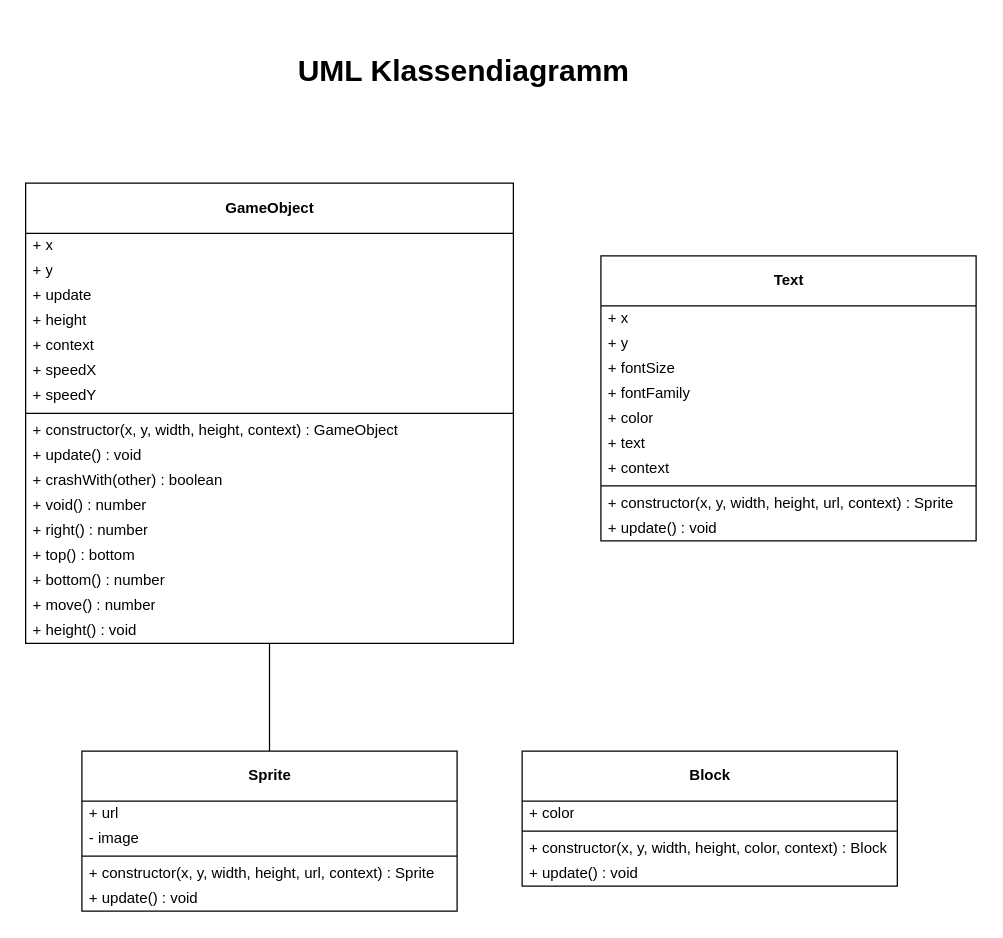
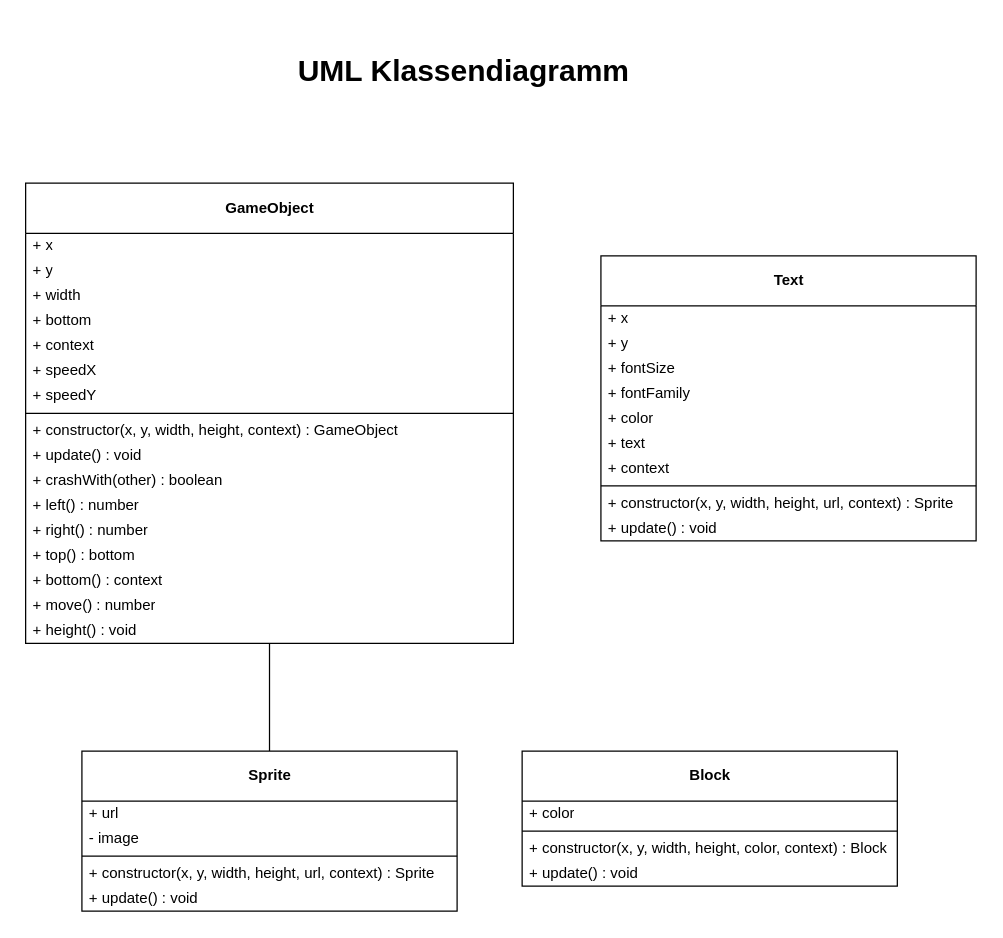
  <mxCell id="0" />
  <mxCell id="1" parent="0" />
  <mxCell id="2" value="&lt;b&gt;GameObject&lt;/b&gt;" style="swimlane;fontStyle=0;align=center;verticalAlign=middle;childLayout=stackLayout;horizontal=1;startSize=40;horizontalStack=0;resizeParent=1;resizeParentMax=0;resizeLast=0;collapsible=0;marginBottom=0;html=1;strokeColor=default;fillColor=default;" vertex="1" parent="1"><mxGeometry x="20" y="146" width="390" height="368" as="geometry" /></mxCell>
  <mxCell id="3" value="+ x" style="text;html=1;strokeColor=none;fillColor=none;align=left;verticalAlign=middle;spacingLeft=4;spacingRight=4;overflow=hidden;rotatable=0;points=[[0,0.5],[1,0.5]];portConstraint=eastwest;" vertex="1" parent="2"><mxGeometry y="40" width="390" height="20" as="geometry" /></mxCell>
  <mxCell id="4" value="+ y" style="text;html=1;strokeColor=none;fillColor=none;align=left;verticalAlign=middle;spacingLeft=4;spacingRight=4;overflow=hidden;rotatable=0;points=[[0,0.5],[1,0.5]];portConstraint=eastwest;" vertex="1" parent="2"><mxGeometry y="60" width="390" height="20" as="geometry" /></mxCell>
- <mxCell id="5" value="+ update" style="text;html=1;strokeColor=none;fillColor=none;align=left;verticalAlign=middle;spacingLeft=4;spacingRight=4;overflow=hidden;rotatable=0;points=[[0,0.5],[1,0.5]];portConstraint=eastwest;" vertex="1" parent="2"><mxGeometry y="80" width="390" height="20" as="geometry" /></mxCell>
- <mxCell id="6" value="+ height" style="text;html=1;strokeColor=none;fillColor=none;align=left;verticalAlign=middle;spacingLeft=4;spacingRight=4;overflow=hidden;rotatable=0;points=[[0,0.5],[1,0.5]];portConstraint=eastwest;" vertex="1" parent="2"><mxGeometry y="100" width="390" height="20" as="geometry" /></mxCell>
+ <mxCell id="5" value="+ width" style="text;html=1;strokeColor=none;fillColor=none;align=left;verticalAlign=middle;spacingLeft=4;spacingRight=4;overflow=hidden;rotatable=0;points=[[0,0.5],[1,0.5]];portConstraint=eastwest;" vertex="1" parent="2"><mxGeometry y="80" width="390" height="20" as="geometry" /></mxCell>
+ <mxCell id="6" value="+ bottom" style="text;html=1;strokeColor=none;fillColor=none;align=left;verticalAlign=middle;spacingLeft=4;spacingRight=4;overflow=hidden;rotatable=0;points=[[0,0.5],[1,0.5]];portConstraint=eastwest;" vertex="1" parent="2"><mxGeometry y="100" width="390" height="20" as="geometry" /></mxCell>
  <mxCell id="7" value="+ context" style="text;html=1;strokeColor=none;fillColor=none;align=left;verticalAlign=middle;spacingLeft=4;spacingRight=4;overflow=hidden;rotatable=0;points=[[0,0.5],[1,0.5]];portConstraint=eastwest;" vertex="1" parent="2"><mxGeometry y="120" width="390" height="20" as="geometry" /></mxCell>
  <mxCell id="8" value="+ speedX" style="text;html=1;strokeColor=none;fillColor=none;align=left;verticalAlign=middle;spacingLeft=4;spacingRight=4;overflow=hidden;rotatable=0;points=[[0,0.5],[1,0.5]];portConstraint=eastwest;" vertex="1" parent="2"><mxGeometry y="140" width="390" height="20" as="geometry" /></mxCell>
  <mxCell id="9" value="+ speedY" style="text;html=1;strokeColor=none;fillColor=none;align=left;verticalAlign=middle;spacingLeft=4;spacingRight=4;overflow=hidden;rotatable=0;points=[[0,0.5],[1,0.5]];portConstraint=eastwest;" vertex="1" parent="2"><mxGeometry y="160" width="390" height="20" as="geometry" /></mxCell>
  <mxCell id="10" value="" style="line;strokeWidth=1;fillColor=none;align=left;verticalAlign=middle;spacingTop=-1;spacingLeft=3;spacingRight=3;rotatable=0;labelPosition=right;points=[];portConstraint=eastwest;" vertex="1" parent="2"><mxGeometry y="180" width="390" height="8" as="geometry" /></mxCell>
  <mxCell id="11" value="+ constructor(x, y, width, height, context) : GameObject" style="text;html=1;strokeColor=none;fillColor=none;align=left;verticalAlign=middle;spacingLeft=4;spacingRight=4;overflow=hidden;rotatable=0;points=[[0,0.5],[1,0.5]];portConstraint=eastwest;" vertex="1" parent="2"><mxGeometry y="188" width="390" height="20" as="geometry" /></mxCell>
  <mxCell id="12" value="+ update() : void" style="text;html=1;strokeColor=none;fillColor=none;align=left;verticalAlign=middle;spacingLeft=4;spacingRight=4;overflow=hidden;rotatable=0;points=[[0,0.5],[1,0.5]];portConstraint=eastwest;" vertex="1" parent="2"><mxGeometry y="208" width="390" height="20" as="geometry" /></mxCell>
  <mxCell id="13" value="+ crashWith(other) : boolean" style="text;html=1;strokeColor=none;fillColor=none;align=left;verticalAlign=middle;spacingLeft=4;spacingRight=4;overflow=hidden;rotatable=0;points=[[0,0.5],[1,0.5]];portConstraint=eastwest;" vertex="1" parent="2"><mxGeometry y="228" width="390" height="20" as="geometry" /></mxCell>
- <mxCell id="14" value="+ void() : number" style="text;html=1;strokeColor=none;fillColor=none;align=left;verticalAlign=middle;spacingLeft=4;spacingRight=4;overflow=hidden;rotatable=0;points=[[0,0.5],[1,0.5]];portConstraint=eastwest;" vertex="1" parent="2"><mxGeometry y="248" width="390" height="20" as="geometry" /></mxCell>
+ <mxCell id="14" value="+ left() : number" style="text;html=1;strokeColor=none;fillColor=none;align=left;verticalAlign=middle;spacingLeft=4;spacingRight=4;overflow=hidden;rotatable=0;points=[[0,0.5],[1,0.5]];portConstraint=eastwest;" vertex="1" parent="2"><mxGeometry y="248" width="390" height="20" as="geometry" /></mxCell>
  <mxCell id="15" value="+ right() : number" style="text;html=1;strokeColor=none;fillColor=none;align=left;verticalAlign=middle;spacingLeft=4;spacingRight=4;overflow=hidden;rotatable=0;points=[[0,0.5],[1,0.5]];portConstraint=eastwest;" vertex="1" parent="2"><mxGeometry y="268" width="390" height="20" as="geometry" /></mxCell>
  <mxCell id="16" value="+ top() : bottom" style="text;html=1;strokeColor=none;fillColor=none;align=left;verticalAlign=middle;spacingLeft=4;spacingRight=4;overflow=hidden;rotatable=0;points=[[0,0.5],[1,0.5]];portConstraint=eastwest;" vertex="1" parent="2"><mxGeometry y="288" width="390" height="20" as="geometry" /></mxCell>
- <mxCell id="17" value="+ bottom() : number" style="text;html=1;strokeColor=none;fillColor=none;align=left;verticalAlign=middle;spacingLeft=4;spacingRight=4;overflow=hidden;rotatable=0;points=[[0,0.5],[1,0.5]];portConstraint=eastwest;" vertex="1" parent="2"><mxGeometry y="308" width="390" height="20" as="geometry" /></mxCell>
+ <mxCell id="17" value="+ bottom() : context" style="text;html=1;strokeColor=none;fillColor=none;align=left;verticalAlign=middle;spacingLeft=4;spacingRight=4;overflow=hidden;rotatable=0;points=[[0,0.5],[1,0.5]];portConstraint=eastwest;" vertex="1" parent="2"><mxGeometry y="308" width="390" height="20" as="geometry" /></mxCell>
  <mxCell id="18" value="+ move() : number" style="text;html=1;strokeColor=none;fillColor=none;align=left;verticalAlign=middle;spacingLeft=4;spacingRight=4;overflow=hidden;rotatable=0;points=[[0,0.5],[1,0.5]];portConstraint=eastwest;" vertex="1" parent="2"><mxGeometry y="328" width="390" height="20" as="geometry" /></mxCell>
  <mxCell id="19" value="+ height() : void" style="text;html=1;strokeColor=none;fillColor=none;align=left;verticalAlign=middle;spacingLeft=4;spacingRight=4;overflow=hidden;rotatable=0;points=[[0,0.5],[1,0.5]];portConstraint=eastwest;" vertex="1" parent="2"><mxGeometry y="348" width="390" height="20" as="geometry" /></mxCell>
  <mxCell id="20" value="&lt;b&gt;Sprite&lt;/b&gt;" style="swimlane;fontStyle=0;align=center;verticalAlign=middle;childLayout=stackLayout;horizontal=1;startSize=40;horizontalStack=0;resizeParent=1;resizeParentMax=0;resizeLast=0;collapsible=0;marginBottom=0;html=1;strokeColor=default;fillColor=default;" vertex="1" parent="1"><mxGeometry x="65" y="600" width="300" height="128" as="geometry" /></mxCell>
  <mxCell id="21" value="+ url" style="text;html=1;strokeColor=none;fillColor=none;align=left;verticalAlign=middle;spacingLeft=4;spacingRight=4;overflow=hidden;rotatable=0;points=[[0,0.5],[1,0.5]];portConstraint=eastwest;" vertex="1" parent="20"><mxGeometry y="40" width="300" height="20" as="geometry" /></mxCell>
  <mxCell id="22" value="- image" style="text;html=1;strokeColor=none;fillColor=none;align=left;verticalAlign=middle;spacingLeft=4;spacingRight=4;overflow=hidden;rotatable=0;points=[[0,0.5],[1,0.5]];portConstraint=eastwest;" vertex="1" parent="20"><mxGeometry y="60" width="300" height="20" as="geometry" /></mxCell>
  <mxCell id="23" value="" style="line;strokeWidth=1;fillColor=none;align=left;verticalAlign=middle;spacingTop=-1;spacingLeft=3;spacingRight=3;rotatable=0;labelPosition=right;points=[];portConstraint=eastwest;" vertex="1" parent="20"><mxGeometry y="80" width="300" height="8" as="geometry" /></mxCell>
  <mxCell id="24" value="+ constructor(x, y, width, height, url, context) : Sprite" style="text;html=1;strokeColor=none;fillColor=none;align=left;verticalAlign=middle;spacingLeft=4;spacingRight=4;overflow=hidden;rotatable=0;points=[[0,0.5],[1,0.5]];portConstraint=eastwest;" vertex="1" parent="20"><mxGeometry y="88" width="300" height="20" as="geometry" /></mxCell>
  <mxCell id="25" value="+ update() : void" style="text;html=1;strokeColor=none;fillColor=none;align=left;verticalAlign=middle;spacingLeft=4;spacingRight=4;overflow=hidden;rotatable=0;points=[[0,0.5],[1,0.5]];portConstraint=eastwest;" vertex="1" parent="20"><mxGeometry y="108" width="300" height="20" as="geometry" /></mxCell>
  <mxCell id="26" value="" style="endArrow=none;html=1;endFill=0;shadow=0;sketch=0;startSize=10;endSize=10;rounded=0;" edge="1" parent="1" source="20" target="2"><mxGeometry relative="1" as="geometry"><mxPoint x="55" y="489" as="sourcePoint" /><mxPoint x="175" y="489" as="targetPoint" /></mxGeometry></mxCell>
  <mxCell id="27" value="&lt;b&gt;Block&lt;/b&gt;" style="swimlane;fontStyle=0;align=center;verticalAlign=middle;childLayout=stackLayout;horizontal=1;startSize=40;horizontalStack=0;resizeParent=1;resizeParentMax=0;resizeLast=0;collapsible=0;marginBottom=0;html=1;strokeColor=default;fillColor=default;" vertex="1" parent="1"><mxGeometry x="417" y="600" width="300" height="108" as="geometry" /></mxCell>
  <mxCell id="28" value="+ color" style="text;html=1;strokeColor=none;fillColor=none;align=left;verticalAlign=middle;spacingLeft=4;spacingRight=4;overflow=hidden;rotatable=0;points=[[0,0.5],[1,0.5]];portConstraint=eastwest;" vertex="1" parent="27"><mxGeometry y="40" width="300" height="20" as="geometry" /></mxCell>
  <mxCell id="29" value="" style="line;strokeWidth=1;fillColor=none;align=left;verticalAlign=middle;spacingTop=-1;spacingLeft=3;spacingRight=3;rotatable=0;labelPosition=right;points=[];portConstraint=eastwest;" vertex="1" parent="27"><mxGeometry y="60" width="300" height="8" as="geometry" /></mxCell>
  <mxCell id="30" value="+ constructor(x, y, width, height, color, context) : Block" style="text;html=1;strokeColor=none;fillColor=none;align=left;verticalAlign=middle;spacingLeft=4;spacingRight=4;overflow=hidden;rotatable=0;points=[[0,0.5],[1,0.5]];portConstraint=eastwest;" vertex="1" parent="27"><mxGeometry y="68" width="300" height="20" as="geometry" /></mxCell>
  <mxCell id="31" value="+ update() : void" style="text;html=1;strokeColor=none;fillColor=none;align=left;verticalAlign=middle;spacingLeft=4;spacingRight=4;overflow=hidden;rotatable=0;points=[[0,0.5],[1,0.5]];portConstraint=eastwest;" vertex="1" parent="27"><mxGeometry y="88" width="300" height="20" as="geometry" /></mxCell>
  <mxCell id="32" value="&lt;b&gt;Text&lt;/b&gt;" style="swimlane;fontStyle=0;align=center;verticalAlign=middle;childLayout=stackLayout;horizontal=1;startSize=40;horizontalStack=0;resizeParent=1;resizeParentMax=0;resizeLast=0;collapsible=0;marginBottom=0;html=1;strokeColor=default;fillColor=default;" vertex="1" parent="1"><mxGeometry x="480" y="204" width="300" height="228" as="geometry" /></mxCell>
  <mxCell id="33" value="+ x" style="text;html=1;strokeColor=none;fillColor=none;align=left;verticalAlign=middle;spacingLeft=4;spacingRight=4;overflow=hidden;rotatable=0;points=[[0,0.5],[1,0.5]];portConstraint=eastwest;" vertex="1" parent="32"><mxGeometry y="40" width="300" height="20" as="geometry" /></mxCell>
  <mxCell id="34" value="+ y" style="text;html=1;strokeColor=none;fillColor=none;align=left;verticalAlign=middle;spacingLeft=4;spacingRight=4;overflow=hidden;rotatable=0;points=[[0,0.5],[1,0.5]];portConstraint=eastwest;" vertex="1" parent="32"><mxGeometry y="60" width="300" height="20" as="geometry" /></mxCell>
  <mxCell id="35" value="+ fontSize" style="text;html=1;strokeColor=none;fillColor=none;align=left;verticalAlign=middle;spacingLeft=4;spacingRight=4;overflow=hidden;rotatable=0;points=[[0,0.5],[1,0.5]];portConstraint=eastwest;" vertex="1" parent="32"><mxGeometry y="80" width="300" height="20" as="geometry" /></mxCell>
  <mxCell id="36" value="+ fontFamily" style="text;html=1;strokeColor=none;fillColor=none;align=left;verticalAlign=middle;spacingLeft=4;spacingRight=4;overflow=hidden;rotatable=0;points=[[0,0.5],[1,0.5]];portConstraint=eastwest;" vertex="1" parent="32"><mxGeometry y="100" width="300" height="20" as="geometry" /></mxCell>
  <mxCell id="37" value="+ color" style="text;html=1;strokeColor=none;fillColor=none;align=left;verticalAlign=middle;spacingLeft=4;spacingRight=4;overflow=hidden;rotatable=0;points=[[0,0.5],[1,0.5]];portConstraint=eastwest;" vertex="1" parent="32"><mxGeometry y="120" width="300" height="20" as="geometry" /></mxCell>
  <mxCell id="38" value="+ text" style="text;html=1;strokeColor=none;fillColor=none;align=left;verticalAlign=middle;spacingLeft=4;spacingRight=4;overflow=hidden;rotatable=0;points=[[0,0.5],[1,0.5]];portConstraint=eastwest;" vertex="1" parent="32"><mxGeometry y="140" width="300" height="20" as="geometry" /></mxCell>
  <mxCell id="39" value="+ context" style="text;html=1;strokeColor=none;fillColor=none;align=left;verticalAlign=middle;spacingLeft=4;spacingRight=4;overflow=hidden;rotatable=0;points=[[0,0.5],[1,0.5]];portConstraint=eastwest;" vertex="1" parent="32"><mxGeometry y="160" width="300" height="20" as="geometry" /></mxCell>
  <mxCell id="40" value="" style="line;strokeWidth=1;fillColor=none;align=left;verticalAlign=middle;spacingTop=-1;spacingLeft=3;spacingRight=3;rotatable=0;labelPosition=right;points=[];portConstraint=eastwest;" vertex="1" parent="32"><mxGeometry y="180" width="300" height="8" as="geometry" /></mxCell>
  <mxCell id="41" value="+ constructor(x, y, width, height, url, context) : Sprite" style="text;html=1;strokeColor=none;fillColor=none;align=left;verticalAlign=middle;spacingLeft=4;spacingRight=4;overflow=hidden;rotatable=0;points=[[0,0.5],[1,0.5]];portConstraint=eastwest;" vertex="1" parent="32"><mxGeometry y="188" width="300" height="20" as="geometry" /></mxCell>
  <mxCell id="42" value="+ update() : void" style="text;html=1;strokeColor=none;fillColor=none;align=left;verticalAlign=middle;spacingLeft=4;spacingRight=4;overflow=hidden;rotatable=0;points=[[0,0.5],[1,0.5]];portConstraint=eastwest;" vertex="1" parent="32"><mxGeometry y="208" width="300" height="20" as="geometry" /></mxCell>
  <mxCell id="43" value="&lt;h1&gt;UML Klassendiagramm&lt;/h1&gt;" style="text;html=1;strokeColor=none;fillColor=none;align=center;verticalAlign=middle;whiteSpace=wrap;rounded=0;" vertex="1" parent="1"><mxGeometry x="229" y="20" width="283" height="73" as="geometry" /></mxCell>
